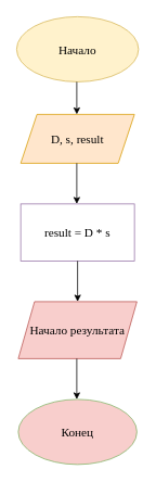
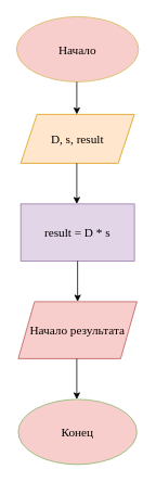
  <mxCell id="0" />
  <mxCell id="1" parent="0" />
- <mxCell id="2" value="&lt;font style=&quot;font-size: 15px;&quot; face=&quot;Times New Roman&quot;&gt;Начало&lt;/font&gt;" style="ellipse;whiteSpace=wrap;html=1;fillColor=#fff2cc;strokeColor=#d6b656;" vertex="1" parent="1"><mxGeometry x="20" y="20" width="150" height="80" as="geometry" /></mxCell>
+ <mxCell id="2" value="&lt;font style=&quot;font-size: 15px;&quot; face=&quot;Times New Roman&quot;&gt;Начало&lt;/font&gt;" style="ellipse;whiteSpace=wrap;html=1;fillColor=#f8cecc;strokeColor=#d6b656;" vertex="1" parent="1"><mxGeometry x="20" y="20" width="150" height="80" as="geometry" /></mxCell>
  <mxCell id="3" value="" style="endArrow=classic;html=1;rounded=0;" edge="1" parent="1"><mxGeometry width="50" height="50" relative="1" as="geometry"><mxPoint x="94" y="100" as="sourcePoint" /><mxPoint x="94" y="140" as="targetPoint" /></mxGeometry></mxCell>
  <mxCell id="4" value="&lt;font style=&quot;font-size: 15px;&quot; face=&quot;Times New Roman&quot;&gt;D, s, result&lt;/font&gt;" style="shape=parallelogram;perimeter=parallelogramPerimeter;whiteSpace=wrap;html=1;fixedSize=1;fillColor=#ffe6cc;strokeColor=#d79b00;" vertex="1" parent="1"><mxGeometry x="25" y="140" width="140" height="60" as="geometry" /></mxCell>
  <mxCell id="5" value="" style="endArrow=classic;html=1;rounded=0;" edge="1" parent="1"><mxGeometry width="50" height="50" relative="1" as="geometry"><mxPoint x="94" y="200" as="sourcePoint" /><mxPoint x="94" y="250" as="targetPoint" /></mxGeometry></mxCell>
- <mxCell id="6" value="&lt;font style=&quot;font-size: 15px;&quot; face=&quot;Times New Roman&quot;&gt;result = D * s&lt;/font&gt;" style="rounded=0;whiteSpace=wrap;html=1;fillColor=#ffffff;strokeColor=#9673a6;" vertex="1" parent="1"><mxGeometry x="25" y="250" width="140" height="70" as="geometry" /></mxCell>
+ <mxCell id="6" value="&lt;font style=&quot;font-size: 15px;&quot; face=&quot;Times New Roman&quot;&gt;result = D * s&lt;/font&gt;" style="rounded=0;whiteSpace=wrap;html=1;fillColor=#e1d5e7;strokeColor=#9673a6;" vertex="1" parent="1"><mxGeometry x="25" y="250" width="140" height="70" as="geometry" /></mxCell>
  <mxCell id="7" value="" style="endArrow=classic;html=1;rounded=0;" edge="1" parent="1"><mxGeometry width="50" height="50" relative="1" as="geometry"><mxPoint x="95" y="320" as="sourcePoint" /><mxPoint x="95" y="370" as="targetPoint" /></mxGeometry></mxCell>
  <mxCell id="8" value="&lt;font style=&quot;font-size: 15px;&quot; face=&quot;Times New Roman&quot;&gt;Начало результата&lt;/font&gt;" style="shape=parallelogram;perimeter=parallelogramPerimeter;whiteSpace=wrap;html=1;fixedSize=1;fillColor=#f8cecc;strokeColor=#b85450;" vertex="1" parent="1"><mxGeometry x="22" y="370" width="146" height="70" as="geometry" /></mxCell>
  <mxCell id="9" value="" style="endArrow=classic;html=1;rounded=0;" edge="1" parent="1"><mxGeometry width="50" height="50" relative="1" as="geometry"><mxPoint x="94" y="440" as="sourcePoint" /><mxPoint x="94" y="490" as="targetPoint" /></mxGeometry></mxCell>
  <mxCell id="10" value="&lt;font style=&quot;font-size: 15px;&quot; face=&quot;Times New Roman&quot;&gt;Конец&lt;/font&gt;" style="ellipse;whiteSpace=wrap;html=1;fillColor=#f8cecc;strokeColor=#82b366;" vertex="1" parent="1"><mxGeometry x="22" y="490" width="146" height="80" as="geometry" /></mxCell>
